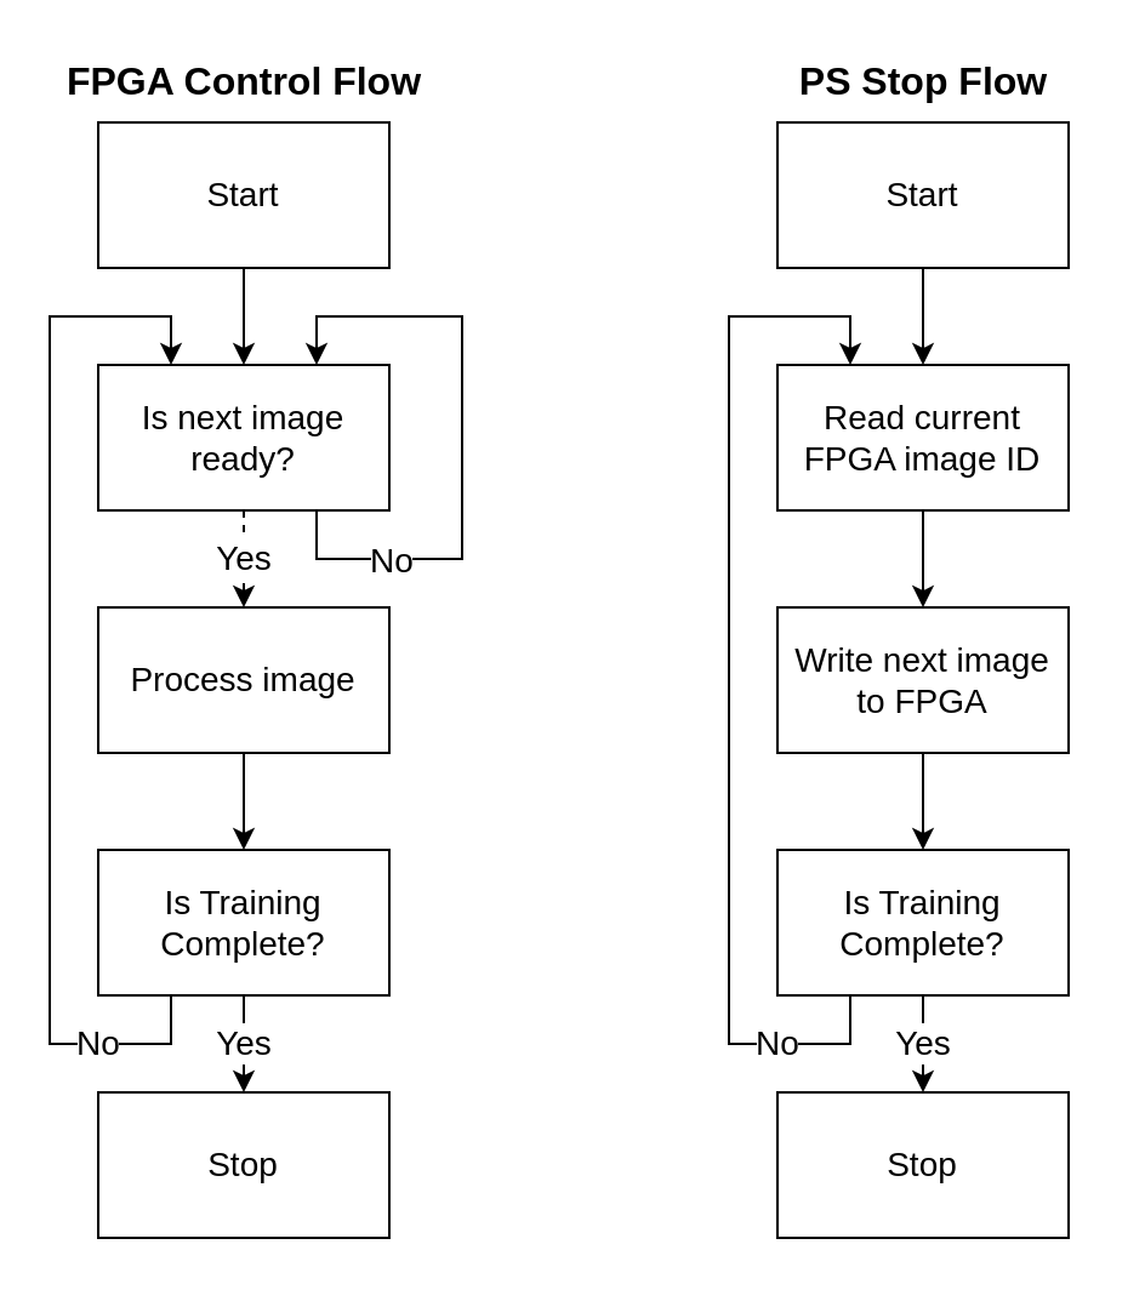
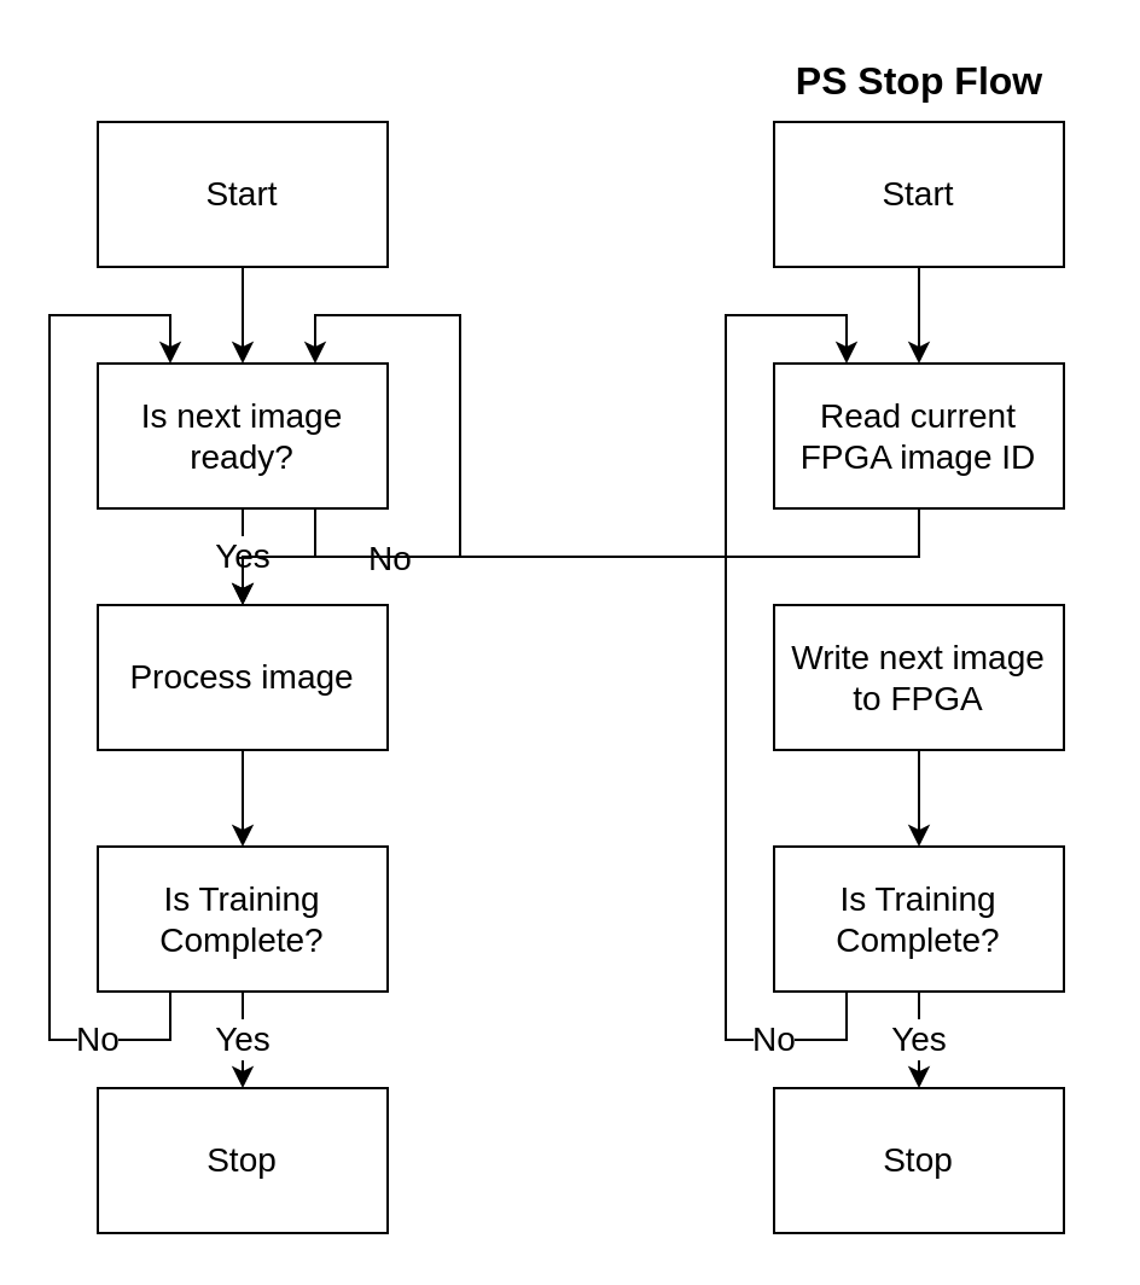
  <mxCell id="0" />
  <mxCell id="1" parent="0" />
- <mxCell id="2" value="Yes&lt;br style=&quot;font-size: 14px;&quot;&gt;" style="edgeStyle=orthogonalEdgeStyle;rounded=0;orthogonalLoop=1;jettySize=auto;html=1;exitX=0.5;exitY=1;exitDx=0;exitDy=0;entryX=0.5;entryY=0;entryDx=0;entryDy=0;fontSize=14;dashed=1;" edge="1" parent="1" source="3" target="5"><mxGeometry relative="1" as="geometry" /></mxCell>
+ <mxCell id="2" value="Yes&lt;br style=&quot;font-size: 14px;&quot;&gt;" style="edgeStyle=orthogonalEdgeStyle;rounded=0;orthogonalLoop=1;jettySize=auto;html=1;exitX=0.5;exitY=1;exitDx=0;exitDy=0;entryX=0.5;entryY=0;entryDx=0;entryDy=0;fontSize=14;" edge="1" parent="1" source="3" target="5"><mxGeometry relative="1" as="geometry" /></mxCell>
  <mxCell id="3" value="Is next image ready?" style="rounded=0;whiteSpace=wrap;html=1;fontSize=14;" vertex="1" parent="1"><mxGeometry x="40" y="150" width="120" height="60" as="geometry" /></mxCell>
  <mxCell id="4" style="edgeStyle=orthogonalEdgeStyle;rounded=0;orthogonalLoop=1;jettySize=auto;html=1;exitX=0.5;exitY=1;exitDx=0;exitDy=0;entryX=0.5;entryY=0;entryDx=0;entryDy=0;fontSize=14;" edge="1" parent="1" source="5" target="10"><mxGeometry relative="1" as="geometry" /></mxCell>
  <mxCell id="5" value="Process image" style="rounded=0;whiteSpace=wrap;html=1;fontSize=14;" vertex="1" parent="1"><mxGeometry x="40" y="250" width="120" height="60" as="geometry" /></mxCell>
  <mxCell id="6" style="edgeStyle=orthogonalEdgeStyle;rounded=0;orthogonalLoop=1;jettySize=auto;html=1;exitX=0.75;exitY=1;exitDx=0;exitDy=0;entryX=0.75;entryY=0;entryDx=0;entryDy=0;fontSize=14;" edge="1" parent="1" source="3" target="3"><mxGeometry relative="1" as="geometry"><Array as="points"><mxPoint x="130" y="230" /><mxPoint x="190" y="230" /><mxPoint x="190" y="130" /><mxPoint x="130" y="130" /></Array></mxGeometry></mxCell>
  <mxCell id="7" value="No" style="text;html=1;resizable=0;points=[];align=center;verticalAlign=middle;labelBackgroundColor=#ffffff;fontSize=14;" vertex="1" connectable="0" parent="6"><mxGeometry x="-0.241" y="2" relative="1" as="geometry"><mxPoint x="-28" y="19" as="offset" /></mxGeometry></mxCell>
  <mxCell id="8" value="Yes" style="edgeStyle=orthogonalEdgeStyle;rounded=0;orthogonalLoop=1;jettySize=auto;html=1;exitX=0.5;exitY=1;exitDx=0;exitDy=0;entryX=0.5;entryY=0;entryDx=0;entryDy=0;fontSize=14;" edge="1" parent="1" source="10" target="11"><mxGeometry relative="1" as="geometry" /></mxCell>
  <mxCell id="9" value="No&lt;br style=&quot;font-size: 14px;&quot;&gt;" style="edgeStyle=orthogonalEdgeStyle;rounded=0;orthogonalLoop=1;jettySize=auto;html=1;exitX=0.25;exitY=1;exitDx=0;exitDy=0;entryX=0.25;entryY=0;entryDx=0;entryDy=0;fontSize=14;" edge="1" parent="1" source="10" target="3"><mxGeometry x="-0.773" relative="1" as="geometry"><Array as="points"><mxPoint x="70" y="430" /><mxPoint x="20" y="430" /><mxPoint x="20" y="130" /><mxPoint x="70" y="130" /></Array><mxPoint as="offset" /></mxGeometry></mxCell>
  <mxCell id="10" value="Is Training Complete?" style="rounded=0;whiteSpace=wrap;html=1;fontSize=14;" vertex="1" parent="1"><mxGeometry x="40" y="350" width="120" height="60" as="geometry" /></mxCell>
  <mxCell id="11" value="Stop" style="rounded=0;whiteSpace=wrap;html=1;fontSize=14;" vertex="1" parent="1"><mxGeometry x="40" y="450" width="120" height="60" as="geometry" /></mxCell>
  <mxCell id="12" style="edgeStyle=orthogonalEdgeStyle;rounded=0;orthogonalLoop=1;jettySize=auto;html=1;exitX=0.5;exitY=1;exitDx=0;exitDy=0;entryX=0.5;entryY=0;entryDx=0;entryDy=0;fontSize=14;" edge="1" parent="1" source="13" target="3"><mxGeometry relative="1" as="geometry" /></mxCell>
  <mxCell id="13" value="Start" style="rounded=0;whiteSpace=wrap;html=1;fontSize=14;" vertex="1" parent="1"><mxGeometry x="40" y="50" width="120" height="60" as="geometry" /></mxCell>
  <mxCell id="14" style="edgeStyle=orthogonalEdgeStyle;rounded=0;orthogonalLoop=1;jettySize=auto;html=1;exitX=0.5;exitY=1;exitDx=0;exitDy=0;entryX=0.5;entryY=0;entryDx=0;entryDy=0;fontSize=14;" edge="1" parent="1" source="15" target="17"><mxGeometry relative="1" as="geometry" /></mxCell>
  <mxCell id="15" value="Start" style="rounded=0;whiteSpace=wrap;html=1;fontSize=14;" vertex="1" parent="1"><mxGeometry x="320" y="50" width="120" height="60" as="geometry" /></mxCell>
- <mxCell id="16" style="edgeStyle=orthogonalEdgeStyle;rounded=0;orthogonalLoop=1;jettySize=auto;html=1;exitX=0.5;exitY=1;exitDx=0;exitDy=0;entryX=0.5;entryY=0;entryDx=0;entryDy=0;fontSize=14;" edge="1" parent="1" source="17" target="19"><mxGeometry relative="1" as="geometry" /></mxCell>
+ <mxCell id="16" style="edgeStyle=orthogonalEdgeStyle;rounded=0;orthogonalLoop=1;jettySize=auto;html=1;exitX=0.5;exitY=1;exitDx=0;exitDy=0;fontSize=14;" edge="1" parent="1" source="17" target="5"><mxGeometry relative="1" as="geometry" /></mxCell>
  <mxCell id="17" value="Read current FPGA image ID" style="rounded=0;whiteSpace=wrap;html=1;fontSize=14;" vertex="1" parent="1"><mxGeometry x="320" y="150" width="120" height="60" as="geometry" /></mxCell>
  <mxCell id="18" style="edgeStyle=orthogonalEdgeStyle;rounded=0;orthogonalLoop=1;jettySize=auto;html=1;exitX=0.5;exitY=1;exitDx=0;exitDy=0;entryX=0.5;entryY=0;entryDx=0;entryDy=0;fontSize=14;" edge="1" parent="1" source="19" target="22"><mxGeometry relative="1" as="geometry" /></mxCell>
  <mxCell id="19" value="Write next image to FPGA" style="rounded=0;whiteSpace=wrap;html=1;fontSize=14;" vertex="1" parent="1"><mxGeometry x="320" y="250" width="120" height="60" as="geometry" /></mxCell>
  <mxCell id="20" value="Yes" style="edgeStyle=orthogonalEdgeStyle;rounded=0;orthogonalLoop=1;jettySize=auto;html=1;exitX=0.5;exitY=1;exitDx=0;exitDy=0;entryX=0.5;entryY=0;entryDx=0;entryDy=0;fontSize=14;" edge="1" parent="1" source="22" target="23"><mxGeometry relative="1" as="geometry" /></mxCell>
  <mxCell id="21" value="No" style="edgeStyle=orthogonalEdgeStyle;rounded=0;orthogonalLoop=1;jettySize=auto;html=1;exitX=0.25;exitY=1;exitDx=0;exitDy=0;entryX=0.25;entryY=0;entryDx=0;entryDy=0;fontSize=14;" edge="1" parent="1" source="22" target="17"><mxGeometry x="-0.773" relative="1" as="geometry"><Array as="points"><mxPoint x="350" y="430" /><mxPoint x="300" y="430" /><mxPoint x="300" y="130" /><mxPoint x="350" y="130" /></Array><mxPoint as="offset" /></mxGeometry></mxCell>
  <mxCell id="22" value="Is Training Complete?" style="rounded=0;whiteSpace=wrap;html=1;fontSize=14;" vertex="1" parent="1"><mxGeometry x="320" y="350" width="120" height="60" as="geometry" /></mxCell>
  <mxCell id="23" value="Stop" style="rounded=0;whiteSpace=wrap;html=1;fontSize=14;" vertex="1" parent="1"><mxGeometry x="320" y="450" width="120" height="60" as="geometry" /></mxCell>
- <mxCell id="24" value="&lt;b&gt;&lt;font style=&quot;font-size: 16px&quot;&gt;FPGA Control Flow&lt;/font&gt;&lt;/b&gt;" style="text;html=1;resizable=0;points=[];autosize=1;align=center;verticalAlign=top;spacingTop=-4;fontSize=18;" vertex="1" parent="1"><mxGeometry x="20" y="20" width="160" height="20" as="geometry" /></mxCell>
  <mxCell id="25" value="&lt;b&gt;&lt;font style=&quot;font-size: 16px&quot;&gt;PS Stop Flow&lt;/font&gt;&lt;/b&gt;" style="text;html=1;resizable=0;points=[];autosize=1;align=center;verticalAlign=top;spacingTop=-4;fontSize=18;" vertex="1" parent="1"><mxGeometry x="310" y="20" width="140" height="20" as="geometry" /></mxCell>
